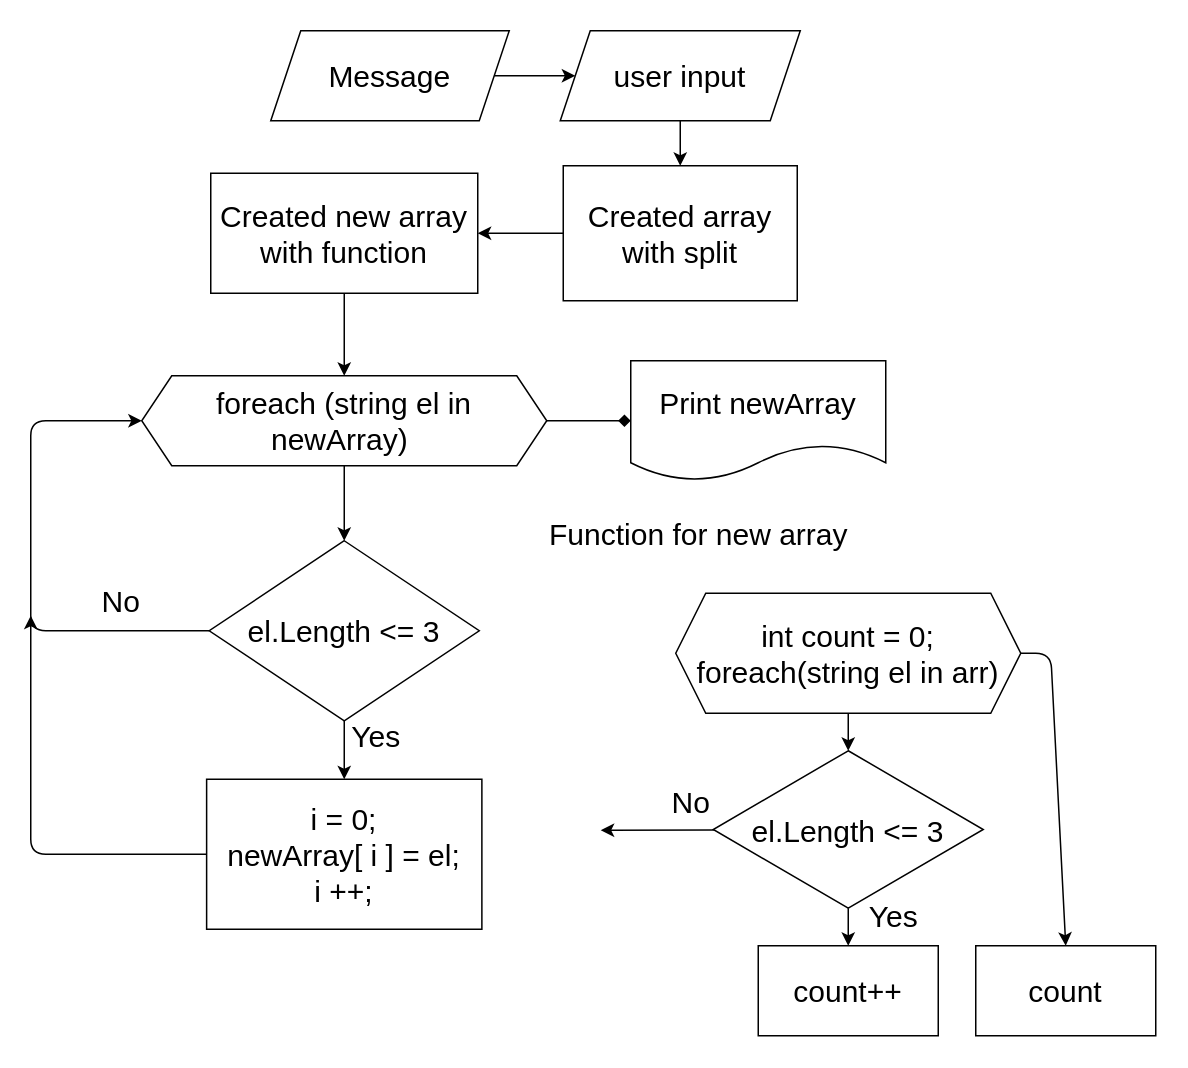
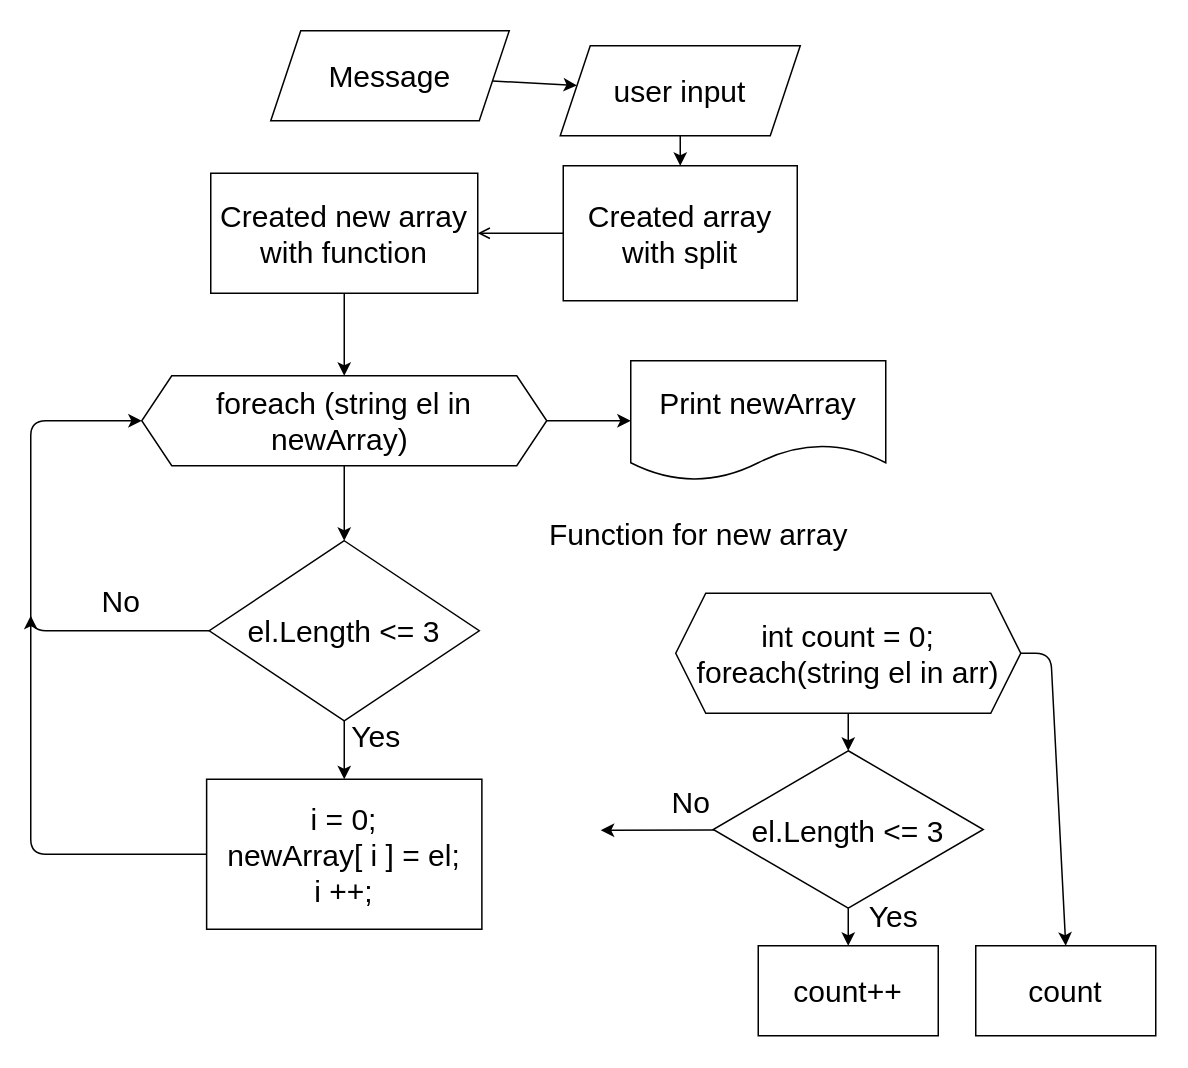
  <mxCell id="0" />
  <mxCell id="1" parent="0" />
  <mxCell id="2" style="edgeStyle=none;html=1;entryX=0.5;entryY=0;entryDx=0;entryDy=0;fontSize=20;" edge="1" parent="1" source="3" target="5"><mxGeometry relative="1" as="geometry" /></mxCell>
- <mxCell id="3" value="user input" style="shape=parallelogram;perimeter=parallelogramPerimeter;whiteSpace=wrap;html=1;fixedSize=1;fontSize=20;" parent="1" vertex="1"><mxGeometry x="373" y="20" width="160" height="60" as="geometry" /></mxCell>
- <mxCell id="4" style="edgeStyle=none;html=1;entryX=1;entryY=0.5;entryDx=0;entryDy=0;fontSize=20;" edge="1" parent="1" source="5" target="7"><mxGeometry relative="1" as="geometry" /></mxCell>
+ <mxCell id="3" value="user input" style="shape=parallelogram;perimeter=parallelogramPerimeter;whiteSpace=wrap;html=1;fixedSize=1;fontSize=20;" parent="1" vertex="1"><mxGeometry x="373" y="30" width="160" height="60" as="geometry" /></mxCell>
+ <mxCell id="4" style="edgeStyle=none;html=1;entryX=1;entryY=0.5;entryDx=0;entryDy=0;fontSize=20;endArrow=open;" edge="1" parent="1" source="5" target="7"><mxGeometry relative="1" as="geometry" /></mxCell>
  <mxCell id="5" value="&lt;font style=&quot;font-size: 20px&quot;&gt;Created array with split&lt;br&gt;&lt;/font&gt;" style="rounded=0;whiteSpace=wrap;html=1;" parent="1" vertex="1"><mxGeometry x="375" y="110" width="156" height="90" as="geometry" /></mxCell>
  <mxCell id="6" style="edgeStyle=none;html=1;entryX=0.5;entryY=0;entryDx=0;entryDy=0;fontSize=20;" edge="1" parent="1" source="7" target="12"><mxGeometry relative="1" as="geometry" /></mxCell>
  <mxCell id="7" value="&lt;font style=&quot;font-size: 20px&quot;&gt;Created new array with function&lt;/font&gt;" style="rounded=0;whiteSpace=wrap;html=1;" vertex="1" parent="1"><mxGeometry x="140" y="115" width="178" height="80" as="geometry" /></mxCell>
  <mxCell id="8" style="edgeStyle=none;html=1;fontSize=20;" edge="1" parent="1" source="9" target="3"><mxGeometry relative="1" as="geometry" /></mxCell>
  <mxCell id="9" value="Message" style="shape=parallelogram;perimeter=parallelogramPerimeter;whiteSpace=wrap;html=1;fixedSize=1;fontSize=20;" vertex="1" parent="1"><mxGeometry x="180" y="20" width="159" height="60" as="geometry" /></mxCell>
  <mxCell id="10" style="edgeStyle=none;html=1;entryX=0.5;entryY=0;entryDx=0;entryDy=0;fontSize=20;" edge="1" parent="1" source="12" target="15"><mxGeometry relative="1" as="geometry" /></mxCell>
- <mxCell id="11" style="edgeStyle=none;html=1;entryX=0;entryY=0.5;entryDx=0;entryDy=0;fontSize=20;endArrow=diamond;" edge="1" parent="1" source="12" target="20"><mxGeometry relative="1" as="geometry" /></mxCell>
+ <mxCell id="11" style="edgeStyle=none;html=1;entryX=0;entryY=0.5;entryDx=0;entryDy=0;fontSize=20;" edge="1" parent="1" source="12" target="20"><mxGeometry relative="1" as="geometry" /></mxCell>
  <mxCell id="12" value="foreach (string el in newArray)&amp;nbsp;" style="shape=hexagon;perimeter=hexagonPerimeter2;whiteSpace=wrap;html=1;fixedSize=1;fontSize=20;" vertex="1" parent="1"><mxGeometry x="94" y="250" width="270" height="60" as="geometry" /></mxCell>
  <mxCell id="13" style="edgeStyle=none;html=1;entryX=0;entryY=0.5;entryDx=0;entryDy=0;fontSize=20;exitX=0;exitY=0.5;exitDx=0;exitDy=0;" edge="1" parent="1" source="15" target="12"><mxGeometry relative="1" as="geometry"><Array as="points"><mxPoint x="20" y="420" /><mxPoint x="20" y="350" /><mxPoint x="20" y="280" /></Array></mxGeometry></mxCell>
  <mxCell id="14" style="edgeStyle=none;html=1;entryX=0.5;entryY=0;entryDx=0;entryDy=0;fontSize=20;" edge="1" parent="1" source="15" target="18"><mxGeometry relative="1" as="geometry" /></mxCell>
  <mxCell id="15" value="el.Length &amp;lt;= 3" style="rhombus;whiteSpace=wrap;html=1;fontSize=20;" vertex="1" parent="1"><mxGeometry x="139" y="360" width="180" height="120" as="geometry" /></mxCell>
  <mxCell id="16" value="No" style="text;html=1;align=center;verticalAlign=middle;resizable=0;points=[];autosize=1;strokeColor=none;fillColor=none;fontSize=20;" vertex="1" parent="1"><mxGeometry x="60" y="385" width="40" height="30" as="geometry" /></mxCell>
  <mxCell id="17" style="edgeStyle=none;html=1;fontSize=20;" edge="1" parent="1" source="18"><mxGeometry relative="1" as="geometry"><mxPoint x="20" y="410" as="targetPoint" /><Array as="points"><mxPoint x="20" y="569" /></Array></mxGeometry></mxCell>
  <mxCell id="18" value="i = 0;&lt;br&gt;newArray[ i ] = el;&lt;br&gt;i ++;" style="rounded=0;whiteSpace=wrap;html=1;fontSize=20;" vertex="1" parent="1"><mxGeometry x="137.25" y="519" width="183.5" height="100" as="geometry" /></mxCell>
  <mxCell id="19" value="Yes" style="text;html=1;align=center;verticalAlign=middle;resizable=0;points=[];autosize=1;strokeColor=none;fillColor=none;fontSize=20;" vertex="1" parent="1"><mxGeometry x="225" y="475" width="50" height="30" as="geometry" /></mxCell>
  <mxCell id="20" value="Print newArray" style="shape=document;whiteSpace=wrap;html=1;boundedLbl=1;fontSize=20;" vertex="1" parent="1"><mxGeometry x="420" y="240" width="170" height="80" as="geometry" /></mxCell>
  <mxCell id="21" value="Function for new array" style="text;html=1;align=center;verticalAlign=middle;resizable=0;points=[];autosize=1;strokeColor=none;fillColor=none;fontSize=20;" vertex="1" parent="1"><mxGeometry x="360" y="340" width="210" height="30" as="geometry" /></mxCell>
  <mxCell id="22" style="edgeStyle=none;html=1;entryX=0.5;entryY=0;entryDx=0;entryDy=0;fontSize=20;exitX=0.5;exitY=1;exitDx=0;exitDy=0;" edge="1" parent="1" source="30" target="25"><mxGeometry relative="1" as="geometry"><mxPoint x="600.652" y="465" as="sourcePoint" /></mxGeometry></mxCell>
  <mxCell id="23" style="edgeStyle=none;html=1;entryX=0.5;entryY=0;entryDx=0;entryDy=0;fontSize=20;" edge="1" parent="1" source="25" target="26"><mxGeometry relative="1" as="geometry" /></mxCell>
  <mxCell id="24" style="edgeStyle=none;html=1;fontSize=20;" edge="1" parent="1" source="25"><mxGeometry relative="1" as="geometry"><mxPoint x="400" y="553" as="targetPoint" /></mxGeometry></mxCell>
  <mxCell id="25" value="&lt;span&gt;el.Length &amp;lt;= 3&lt;/span&gt;" style="rhombus;whiteSpace=wrap;html=1;fontSize=20;" vertex="1" parent="1"><mxGeometry x="475" y="500" width="180" height="105" as="geometry" /></mxCell>
  <mxCell id="26" value="count++" style="rounded=0;whiteSpace=wrap;html=1;fontSize=20;" vertex="1" parent="1"><mxGeometry x="505" y="630" width="120" height="60" as="geometry" /></mxCell>
  <mxCell id="27" value="Yes" style="text;html=1;align=center;verticalAlign=middle;resizable=0;points=[];autosize=1;strokeColor=none;fillColor=none;fontSize=20;" vertex="1" parent="1"><mxGeometry x="570" y="595" width="50" height="30" as="geometry" /></mxCell>
  <mxCell id="28" value="No" style="text;html=1;align=center;verticalAlign=middle;resizable=0;points=[];autosize=1;strokeColor=none;fillColor=none;fontSize=20;" vertex="1" parent="1"><mxGeometry x="440" y="519" width="40" height="30" as="geometry" /></mxCell>
  <mxCell id="29" style="edgeStyle=none;html=1;entryX=0.5;entryY=0;entryDx=0;entryDy=0;fontSize=20;exitX=1;exitY=0.5;exitDx=0;exitDy=0;" edge="1" parent="1" source="30" target="31"><mxGeometry relative="1" as="geometry"><Array as="points"><mxPoint x="700" y="435" /></Array></mxGeometry></mxCell>
  <mxCell id="30" value="&lt;span&gt;int count = 0;&lt;/span&gt;&lt;br&gt;&lt;span&gt;foreach(string el in arr)&lt;/span&gt;" style="shape=hexagon;perimeter=hexagonPerimeter2;whiteSpace=wrap;html=1;fixedSize=1;fontSize=20;" vertex="1" parent="1"><mxGeometry x="450" y="395" width="230" height="80" as="geometry" /></mxCell>
  <mxCell id="31" value="count" style="rounded=0;whiteSpace=wrap;html=1;fontSize=20;" vertex="1" parent="1"><mxGeometry x="650" y="630" width="120" height="60" as="geometry" /></mxCell>
